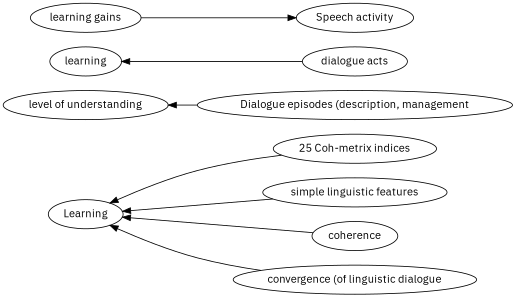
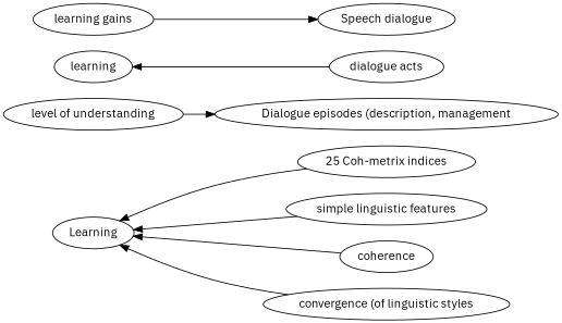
  digraph {
    fontname="IBM Plex Sans"
    rankdir=RL
    splines=true
    node [fontname="IBM Plex Sans"]
    edge [fontname="IBM Plex Sans"]
    n1 [label="25 Coh-metrix indices"]
    "simple linguistic features"
    coherence
    "Dialogue episodes (description, management"
-   "convergence (of linguistic styles" [label="convergence (of linguistic dialogue"]
+   "convergence (of linguistic styles"
    "dialogue acts"
-   "Speech activity"
+   "Speech activity" [label="Speech dialogue"]
    "level of understanding"
    Learning
    learning
    "learning gains"
    subgraph sub_1 {
      rank=same
      n1
      "simple linguistic features"
      coherence
      "Dialogue episodes (description, management"
      "convergence (of linguistic styles"
      "dialogue acts"
      "Speech activity"
    }
    subgraph sub_2 {
      rank=same
      "level of understanding"
      Learning
      learning
      "learning gains"
    }
    n1 -> Learning
    "simple linguistic features" -> Learning
    coherence -> Learning
-   "Dialogue episodes (description, management" -> "level of understanding"
+   "level of understanding" -> "Dialogue episodes (description, management"
    "convergence (of linguistic styles" -> Learning
    "dialogue acts" -> learning
    "learning gains" -> "Speech activity"
  }
